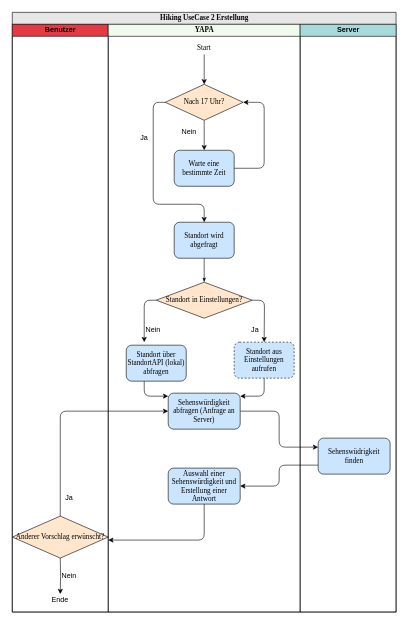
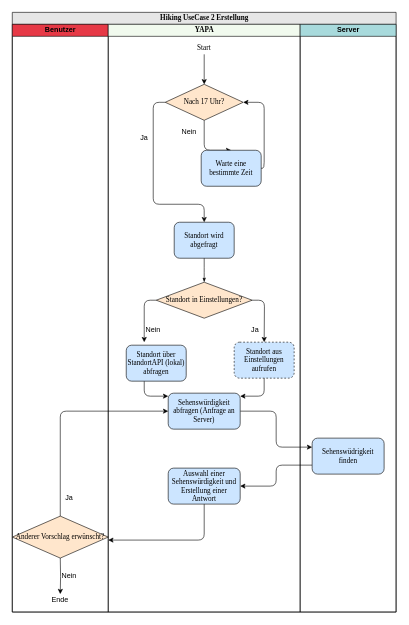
  <mxCell id="0" />
  <mxCell id="1" parent="0" />
  <mxCell id="2" value="&lt;font style=&quot;font-size: 12px&quot;&gt;Hiking UseCase 2 Erstellung&lt;/font&gt;" style="swimlane;html=1;childLayout=stackLayout;startSize=20;rounded=0;shadow=0;labelBackgroundColor=none;strokeWidth=1;fontFamily=Verdana;fontSize=8;align=center;fillColor=#E6E6E6;" parent="1" vertex="1"><mxGeometry x="20" y="20" width="640" height="1000" as="geometry" /></mxCell>
  <mxCell id="3" value="Benutzer" style="swimlane;html=1;startSize=20;fillColor=#E63946;" parent="2" vertex="1"><mxGeometry y="20" width="160" height="980" as="geometry" /></mxCell>
  <mxCell id="4" value="Anderer Vorschlag erwünscht?" style="rhombus;whiteSpace=wrap;html=1;rounded=0;shadow=0;labelBackgroundColor=none;strokeWidth=1;fontFamily=Verdana;fontSize=12;align=center;fillColor=#FFE6CC;" parent="3" vertex="1"><mxGeometry y="820" width="160" height="70" as="geometry" /></mxCell>
  <mxCell id="5" value="Ja" style="text;html=1;strokeColor=none;fillColor=none;align=center;verticalAlign=middle;whiteSpace=wrap;rounded=0;fontSize=12;" parent="3" vertex="1"><mxGeometry x="80" y="780" width="30" height="20" as="geometry" /></mxCell>
  <mxCell id="6" style="edgeStyle=orthogonalEdgeStyle;rounded=1;orthogonalLoop=1;jettySize=auto;html=1;entryX=0;entryY=0.25;entryDx=0;entryDy=0;fontSize=12;" parent="2" source="17" target="32" edge="1"><mxGeometry relative="1" as="geometry" /></mxCell>
  <mxCell id="7" style="edgeStyle=orthogonalEdgeStyle;rounded=1;orthogonalLoop=1;jettySize=auto;html=1;exitX=0;exitY=0.75;exitDx=0;exitDy=0;fontSize=12;" parent="2" source="32" target="19" edge="1"><mxGeometry relative="1" as="geometry" /></mxCell>
  <mxCell id="8" value="&lt;font face=&quot;Verdana&quot;&gt;YAPA&lt;/font&gt;" style="swimlane;html=1;startSize=20;fillColor=#F1FAEE;" parent="2" vertex="1"><mxGeometry x="160" y="20" width="320" height="980" as="geometry" /></mxCell>
  <mxCell id="9" value="&lt;font style=&quot;font-size: 12px&quot;&gt;Standort wird abgefragt&lt;/font&gt;" style="rounded=1;whiteSpace=wrap;html=1;shadow=0;labelBackgroundColor=none;strokeWidth=1;fontFamily=Verdana;fontSize=8;align=center;fillColor=#CCE5FF;" parent="8" vertex="1"><mxGeometry x="110" y="330" width="100" height="60" as="geometry" /></mxCell>
  <mxCell id="10" style="edgeStyle=orthogonalEdgeStyle;rounded=1;orthogonalLoop=1;jettySize=auto;html=1;exitX=0;exitY=0.5;exitDx=0;exitDy=0;" parent="8" source="12" edge="1"><mxGeometry relative="1" as="geometry"><mxPoint x="60" y="530" as="targetPoint" /></mxGeometry></mxCell>
  <mxCell id="11" style="edgeStyle=orthogonalEdgeStyle;rounded=1;orthogonalLoop=1;jettySize=auto;html=1;exitX=1;exitY=0.5;exitDx=0;exitDy=0;" parent="8" source="12" edge="1"><mxGeometry relative="1" as="geometry"><mxPoint x="260" y="530" as="targetPoint" /></mxGeometry></mxCell>
  <mxCell id="12" value="Standort in Einstellungen?" style="rhombus;whiteSpace=wrap;html=1;rounded=0;shadow=0;labelBackgroundColor=none;strokeWidth=1;fontFamily=Verdana;fontSize=12;align=center;fillColor=#FFE6CC;" parent="8" vertex="1"><mxGeometry x="80" y="430" width="160" height="60" as="geometry" /></mxCell>
  <mxCell id="13" style="edgeStyle=orthogonalEdgeStyle;rounded=1;html=1;labelBackgroundColor=none;startArrow=none;startFill=0;startSize=5;endArrow=classicThin;endFill=1;endSize=5;jettySize=auto;orthogonalLoop=1;strokeWidth=1;fontFamily=Verdana;fontSize=8;entryX=0.5;entryY=0;entryDx=0;entryDy=0;" parent="8" source="9" target="12" edge="1"><mxGeometry relative="1" as="geometry"><Array as="points"><mxPoint x="160" y="415" /><mxPoint x="160" y="440" /></Array><mxPoint x="-90" y="415" as="targetPoint" /></mxGeometry></mxCell>
  <mxCell id="14" style="edgeStyle=orthogonalEdgeStyle;rounded=1;orthogonalLoop=1;jettySize=auto;html=1;fontSize=12;" parent="8" target="17" edge="1"><mxGeometry relative="1" as="geometry"><Array as="points"><mxPoint x="60" y="620" /><mxPoint x="160" y="620" /></Array><mxPoint x="60" y="590" as="sourcePoint" /></mxGeometry></mxCell>
  <mxCell id="15" value="&lt;font style=&quot;font-size: 12px&quot;&gt;Standort über StandortAPI (lokal) abfragen&lt;/font&gt;" style="rounded=1;whiteSpace=wrap;html=1;shadow=0;labelBackgroundColor=none;strokeWidth=1;fontFamily=Verdana;fontSize=8;align=center;fillColor=#CCE5FF;" parent="8" vertex="1"><mxGeometry x="30" y="535" width="100" height="60" as="geometry" /></mxCell>
  <mxCell id="16" value="&lt;font style=&quot;font-size: 12px&quot;&gt;Standort aus Einstellungen aufrufen&lt;/font&gt;" style="rounded=1;whiteSpace=wrap;html=1;shadow=0;labelBackgroundColor=none;strokeWidth=1;fontFamily=Verdana;fontSize=8;align=center;fillColor=#CCE5FF;dashed=1;" parent="8" vertex="1"><mxGeometry x="210" y="530" width="100" height="60" as="geometry" /></mxCell>
  <mxCell id="17" value="&lt;font style=&quot;font-size: 12px&quot;&gt;Sehenswürdigkeit abfragen (Anfrage an Server)&lt;/font&gt;" style="rounded=1;whiteSpace=wrap;html=1;shadow=0;labelBackgroundColor=none;strokeWidth=1;fontFamily=Verdana;fontSize=8;align=center;fillColor=#CCE5FF;" parent="8" vertex="1"><mxGeometry x="100" y="615" width="120" height="60" as="geometry" /></mxCell>
  <mxCell id="18" style="edgeStyle=orthogonalEdgeStyle;rounded=1;orthogonalLoop=1;jettySize=auto;html=1;fontSize=12;exitX=0.5;exitY=1;exitDx=0;exitDy=0;" parent="8" target="17" edge="1"><mxGeometry relative="1" as="geometry"><mxPoint x="160" y="650" as="targetPoint" /><Array as="points"><mxPoint x="260" y="620" /><mxPoint x="160" y="620" /></Array><mxPoint x="260" y="590" as="sourcePoint" /></mxGeometry></mxCell>
  <mxCell id="19" value="&lt;font style=&quot;font-size: 12px&quot;&gt;Auswahl einer Sehenswürdigkeit und Erstellung einer Antwort&lt;/font&gt;" style="rounded=1;whiteSpace=wrap;html=1;shadow=0;labelBackgroundColor=none;strokeWidth=1;fontFamily=Verdana;fontSize=8;align=center;fillColor=#CCE5FF;" parent="8" vertex="1"><mxGeometry x="100" y="740" width="120" height="60" as="geometry" /></mxCell>
  <mxCell id="20" style="edgeStyle=orthogonalEdgeStyle;rounded=1;orthogonalLoop=1;jettySize=auto;html=1;exitX=0.5;exitY=1;exitDx=0;exitDy=0;fontSize=12;" parent="8" source="21" target="24" edge="1"><mxGeometry relative="1" as="geometry" /></mxCell>
  <mxCell id="21" value="&lt;font face=&quot;Verdana&quot;&gt;Start&lt;/font&gt;" style="text;html=1;strokeColor=none;fillColor=none;align=center;verticalAlign=middle;whiteSpace=wrap;rounded=0;" parent="8" vertex="1"><mxGeometry x="140" y="30" width="40" height="20" as="geometry" /></mxCell>
  <mxCell id="22" style="edgeStyle=orthogonalEdgeStyle;rounded=1;orthogonalLoop=1;jettySize=auto;html=1;exitX=0;exitY=0.5;exitDx=0;exitDy=0;entryX=0.5;entryY=0;entryDx=0;entryDy=0;fontSize=12;" parent="8" source="24" target="9" edge="1"><mxGeometry relative="1" as="geometry"><Array as="points"><mxPoint x="75" y="130" /><mxPoint x="75" y="300" /><mxPoint x="160" y="300" /></Array></mxGeometry></mxCell>
  <mxCell id="23" style="edgeStyle=orthogonalEdgeStyle;rounded=1;orthogonalLoop=1;jettySize=auto;html=1;exitX=0.5;exitY=1;exitDx=0;exitDy=0;fontSize=12;entryX=0.5;entryY=0;entryDx=0;entryDy=0;" parent="8" source="24" target="29" edge="1"><mxGeometry relative="1" as="geometry"><Array as="points"><mxPoint x="160" y="160" /><mxPoint x="160" y="160" /></Array><mxPoint x="300" y="200" as="targetPoint" /></mxGeometry></mxCell>
  <mxCell id="24" value="Nach 17 Uhr?" style="rhombus;whiteSpace=wrap;html=1;rounded=0;shadow=0;labelBackgroundColor=none;strokeWidth=1;fontFamily=Verdana;fontSize=12;align=center;fillColor=#FFE6CC;" parent="8" vertex="1"><mxGeometry x="95" y="100" width="130" height="60" as="geometry" /></mxCell>
  <mxCell id="25" value="&lt;div&gt;Nein&lt;/div&gt;" style="text;html=1;strokeColor=none;fillColor=none;align=center;verticalAlign=middle;whiteSpace=wrap;rounded=0;fontSize=12;" parent="8" vertex="1"><mxGeometry x="120" y="170" width="30" height="20" as="geometry" /></mxCell>
  <mxCell id="26" value="&lt;div&gt;Nein&lt;/div&gt;" style="text;html=1;strokeColor=none;fillColor=none;align=center;verticalAlign=middle;whiteSpace=wrap;rounded=0;fontSize=12;" parent="8" vertex="1"><mxGeometry x="60" y="500" width="30" height="20" as="geometry" /></mxCell>
  <mxCell id="27" value="Ja" style="text;html=1;strokeColor=none;fillColor=none;align=center;verticalAlign=middle;whiteSpace=wrap;rounded=0;fontSize=12;" parent="8" vertex="1"><mxGeometry x="45" y="180" width="30" height="20" as="geometry" /></mxCell>
  <mxCell id="28" value="Ja" style="text;html=1;strokeColor=none;fillColor=none;align=center;verticalAlign=middle;whiteSpace=wrap;rounded=0;fontSize=12;" parent="8" vertex="1"><mxGeometry x="230" y="500" width="30" height="20" as="geometry" /></mxCell>
- <mxCell id="29" value="&lt;font style=&quot;font-size: 12px&quot;&gt;Warte eine bestimmte Zeit&lt;/font&gt;" style="rounded=1;whiteSpace=wrap;html=1;shadow=0;labelBackgroundColor=none;strokeWidth=1;fontFamily=Verdana;fontSize=8;align=center;fillColor=#CCE5FF;" parent="8" vertex="1"><mxGeometry x="110" y="210" width="100" height="60" as="geometry" /></mxCell>
+ <mxCell id="29" value="&lt;font style=&quot;font-size: 12px&quot;&gt;Warte eine bestimmte Zeit&lt;/font&gt;" style="rounded=1;whiteSpace=wrap;html=1;shadow=0;labelBackgroundColor=none;strokeWidth=1;fontFamily=Verdana;fontSize=8;align=center;fillColor=#CCE5FF;" parent="8" vertex="1"><mxGeometry x="155" y="210" width="100" height="60" as="geometry" /></mxCell>
  <mxCell id="30" style="edgeStyle=orthogonalEdgeStyle;rounded=1;orthogonalLoop=1;jettySize=auto;html=1;exitX=1;exitY=0.5;exitDx=0;exitDy=0;fontSize=12;entryX=1;entryY=0.5;entryDx=0;entryDy=0;" parent="8" source="29" target="24" edge="1"><mxGeometry relative="1" as="geometry"><Array as="points"><mxPoint x="260" y="240" /><mxPoint x="260" y="130" /></Array><mxPoint x="170" y="170" as="sourcePoint" /><mxPoint x="170" y="220" as="targetPoint" /></mxGeometry></mxCell>
  <mxCell id="31" value="Server" style="swimlane;html=1;startSize=20;fillColor=#A8DADC;" parent="2" vertex="1"><mxGeometry x="480" y="20" width="160" height="980" as="geometry" /></mxCell>
- <mxCell id="32" value="&lt;font style=&quot;font-size: 12px&quot;&gt;Sehenswüdrigkeit finden&lt;br&gt;&lt;/font&gt;" style="rounded=1;whiteSpace=wrap;html=1;shadow=0;labelBackgroundColor=none;strokeWidth=1;fontFamily=Verdana;fontSize=8;align=center;fillColor=#CCE5FF;" parent="31" vertex="1"><mxGeometry x="30" y="690" width="120" height="60" as="geometry" /></mxCell>
+ <mxCell id="32" value="&lt;font style=&quot;font-size: 12px&quot;&gt;Sehenswüdrigkeit finden&lt;br&gt;&lt;/font&gt;" style="rounded=1;whiteSpace=wrap;html=1;shadow=0;labelBackgroundColor=none;strokeWidth=1;fontFamily=Verdana;fontSize=8;align=center;fillColor=#CCE5FF;" parent="31" vertex="1"><mxGeometry x="20" y="690" width="120" height="60" as="geometry" /></mxCell>
  <mxCell id="33" style="edgeStyle=orthogonalEdgeStyle;rounded=1;orthogonalLoop=1;jettySize=auto;html=1;exitX=0.5;exitY=1;exitDx=0;exitDy=0;fontSize=12;" parent="2" source="19" edge="1"><mxGeometry relative="1" as="geometry"><mxPoint x="320" y="760" as="sourcePoint" /><mxPoint x="160" y="880" as="targetPoint" /><Array as="points"><mxPoint x="320" y="880" /></Array></mxGeometry></mxCell>
  <mxCell id="34" style="edgeStyle=orthogonalEdgeStyle;rounded=1;orthogonalLoop=1;jettySize=auto;html=1;fontSize=12;entryX=0;entryY=0.5;entryDx=0;entryDy=0;exitX=0.5;exitY=0;exitDx=0;exitDy=0;" parent="2" edge="1" target="17" source="4"><mxGeometry relative="1" as="geometry"><mxPoint x="210" y="985" as="sourcePoint" /><mxPoint x="400" y="890" as="targetPoint" /></mxGeometry></mxCell>
  <mxCell id="35" style="edgeStyle=orthogonalEdgeStyle;rounded=0;orthogonalLoop=1;jettySize=auto;html=1;exitX=0.5;exitY=1;exitDx=0;exitDy=0;fontSize=12;entryX=0.5;entryY=0;entryDx=0;entryDy=0;" parent="1" target="36" edge="1"><mxGeometry relative="1" as="geometry"><mxPoint x="100" y="930" as="sourcePoint" /><mxPoint x="30" y="910" as="targetPoint" /></mxGeometry></mxCell>
  <mxCell id="36" value="Ende" style="text;html=1;strokeColor=none;fillColor=none;align=center;verticalAlign=middle;whiteSpace=wrap;rounded=0;" parent="1" vertex="1"><mxGeometry x="80" y="990" width="40" height="20" as="geometry" /></mxCell>
  <mxCell id="37" value="Nein" style="text;html=1;strokeColor=none;fillColor=none;align=center;verticalAlign=middle;whiteSpace=wrap;rounded=0;fontSize=12;" parent="1" vertex="1"><mxGeometry x="100" y="950" width="30" height="20" as="geometry" /></mxCell>
